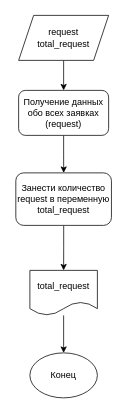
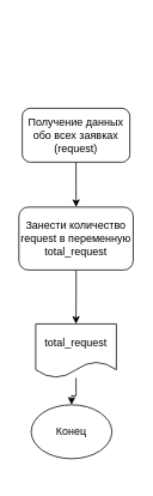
  <mxCell id="0" />
  <mxCell id="1" parent="0" />
- <mxCell id="2" value="Конец" style="ellipse;whiteSpace=wrap;html=1;" vertex="1" parent="1"><mxGeometry x="39" y="470" width="90" height="60" as="geometry" /></mxCell>
- <mxCell id="3" style="edgeStyle=orthogonalEdgeStyle;rounded=0;orthogonalLoop=1;jettySize=auto;html=1;" edge="1" parent="1" source="4" target="6"><mxGeometry relative="1" as="geometry"><mxPoint x="84" y="160" as="targetPoint" /></mxGeometry></mxCell>
- <mxCell id="4" value="&lt;div&gt;request&lt;/div&gt;&lt;div&gt;total_request&lt;/div&gt;" style="shape=parallelogram;perimeter=parallelogramPerimeter;whiteSpace=wrap;html=1;fixedSize=1;" vertex="1" parent="1"><mxGeometry x="24" y="20" width="120" height="60" as="geometry" /></mxCell>
+ <mxCell id="2" value="Конец" style="ellipse;whiteSpace=wrap;html=1;" vertex="1" parent="1"><mxGeometry x="34" y="450" width="90" height="60" as="geometry" /></mxCell>
  <mxCell id="5" style="edgeStyle=orthogonalEdgeStyle;rounded=0;orthogonalLoop=1;jettySize=auto;html=1;" edge="1" parent="1" source="6" target="8"><mxGeometry relative="1" as="geometry" /></mxCell>
  <mxCell id="6" value="Получение данных обо всех заявках (request)" style="rounded=1;whiteSpace=wrap;html=1;" vertex="1" parent="1"><mxGeometry x="24" y="120" width="120" height="60" as="geometry" /></mxCell>
  <mxCell id="7" style="edgeStyle=orthogonalEdgeStyle;rounded=0;orthogonalLoop=1;jettySize=auto;html=1;" edge="1" parent="1" source="8" target="10"><mxGeometry relative="1" as="geometry"><mxPoint x="84" y="380" as="targetPoint" /></mxGeometry></mxCell>
  <mxCell id="8" value="Занести количество request в переменную total_request" style="rounded=1;whiteSpace=wrap;html=1;" vertex="1" parent="1"><mxGeometry x="20.25" y="230" width="127.5" height="70" as="geometry" /></mxCell>
  <mxCell id="9" style="edgeStyle=orthogonalEdgeStyle;rounded=0;orthogonalLoop=1;jettySize=auto;html=1;" edge="1" parent="1" source="10" target="2"><mxGeometry relative="1" as="geometry" /></mxCell>
  <mxCell id="10" value="total_request" style="shape=document;whiteSpace=wrap;html=1;boundedLbl=1;" vertex="1" parent="1"><mxGeometry x="39" y="360" width="90" height="60" as="geometry" /></mxCell>
